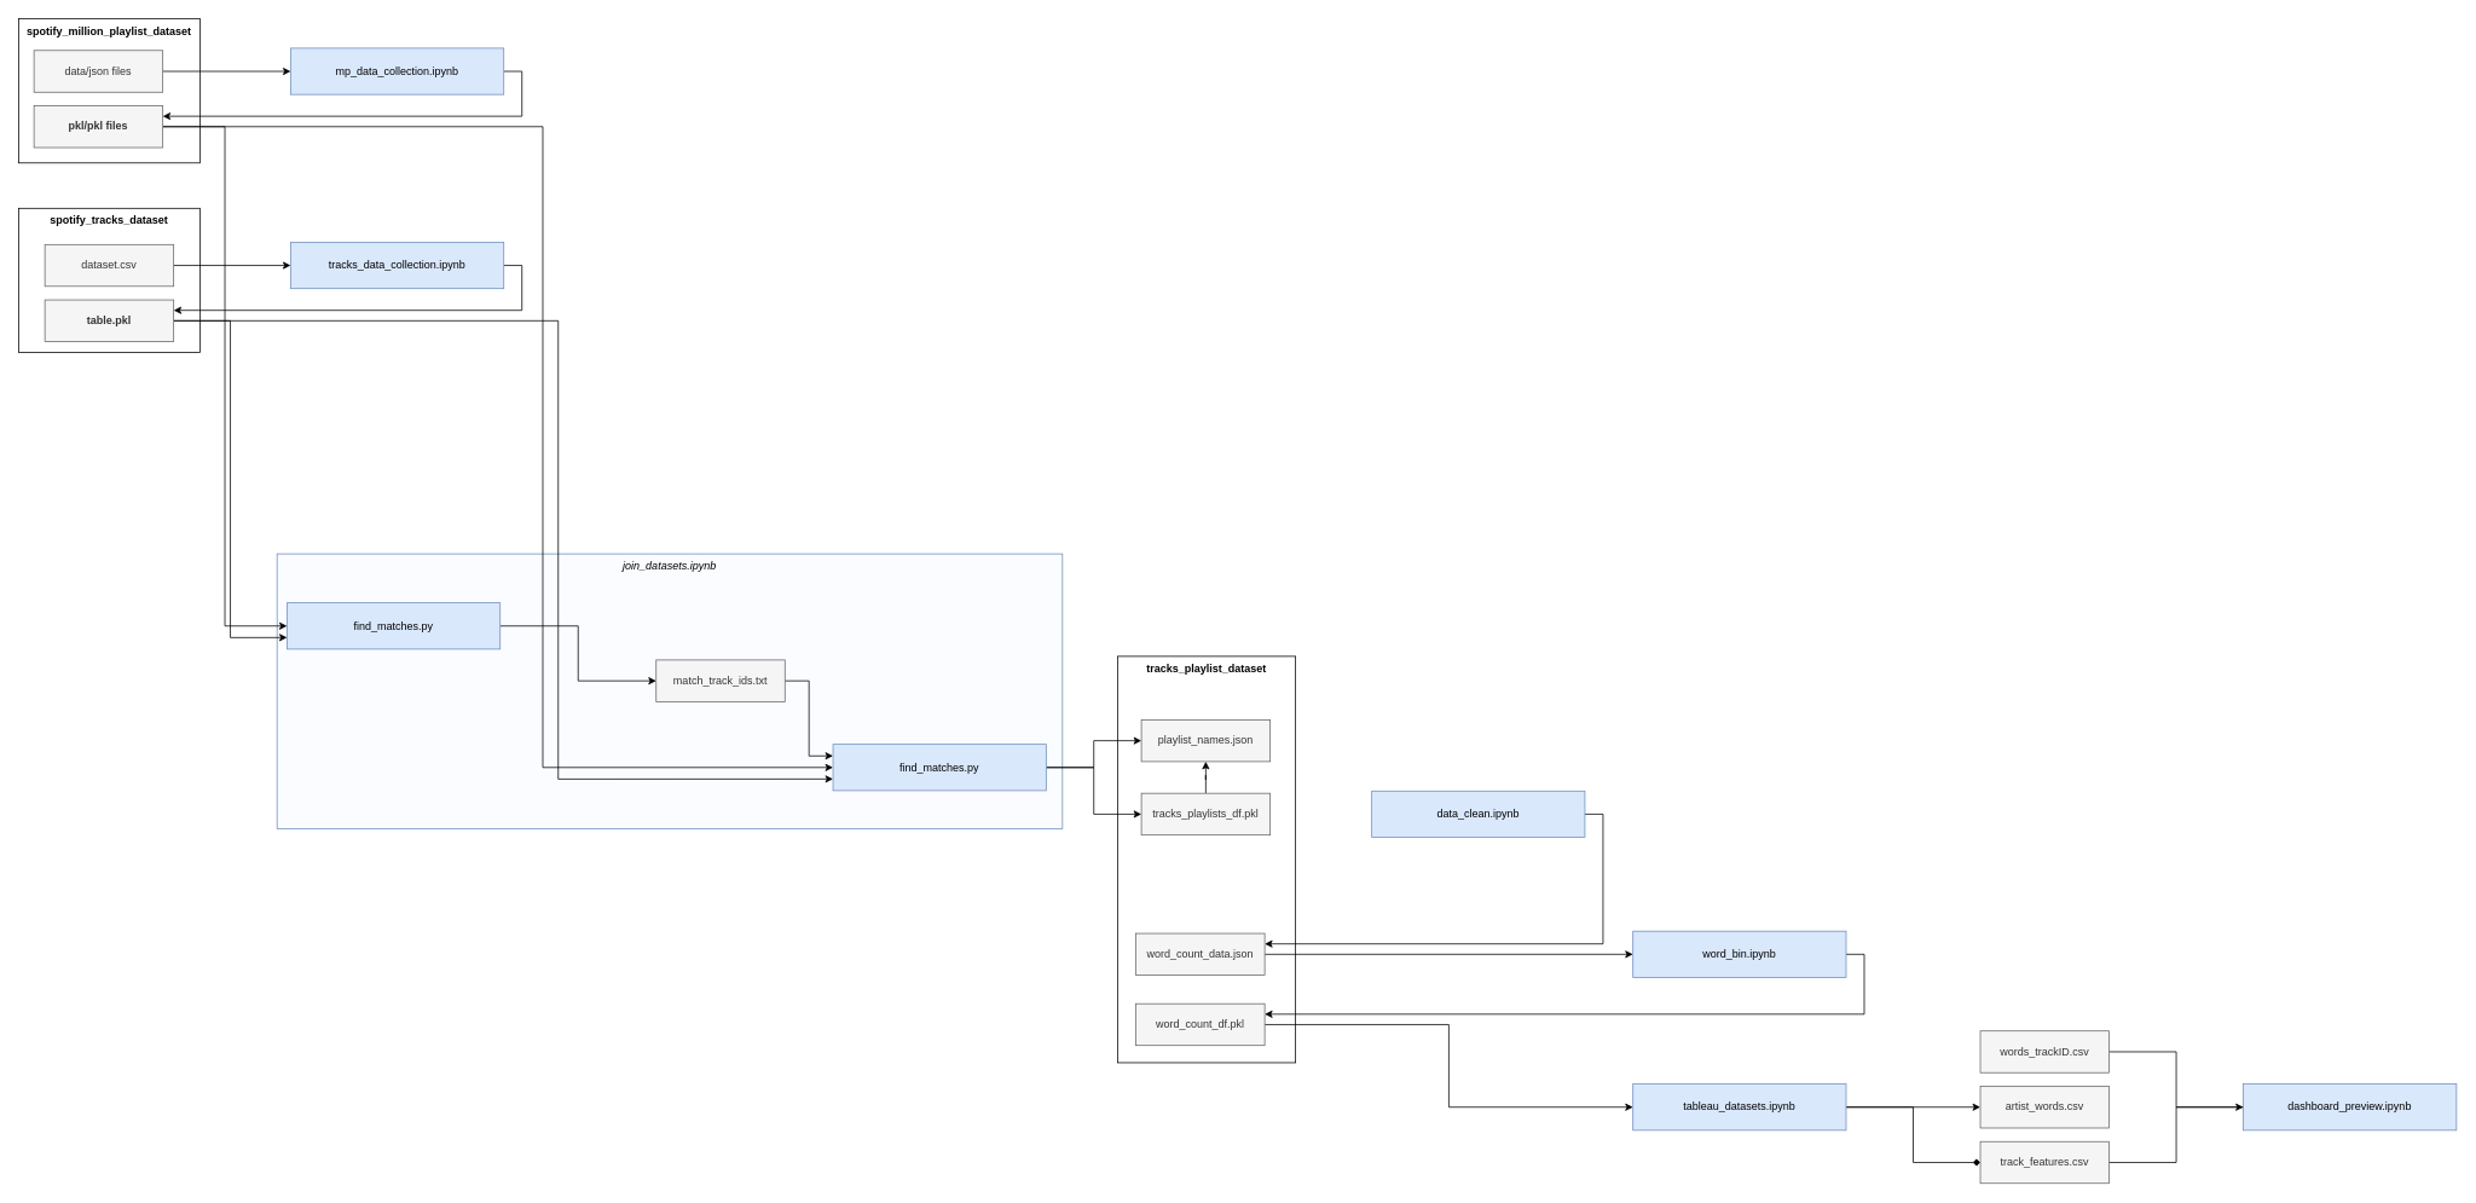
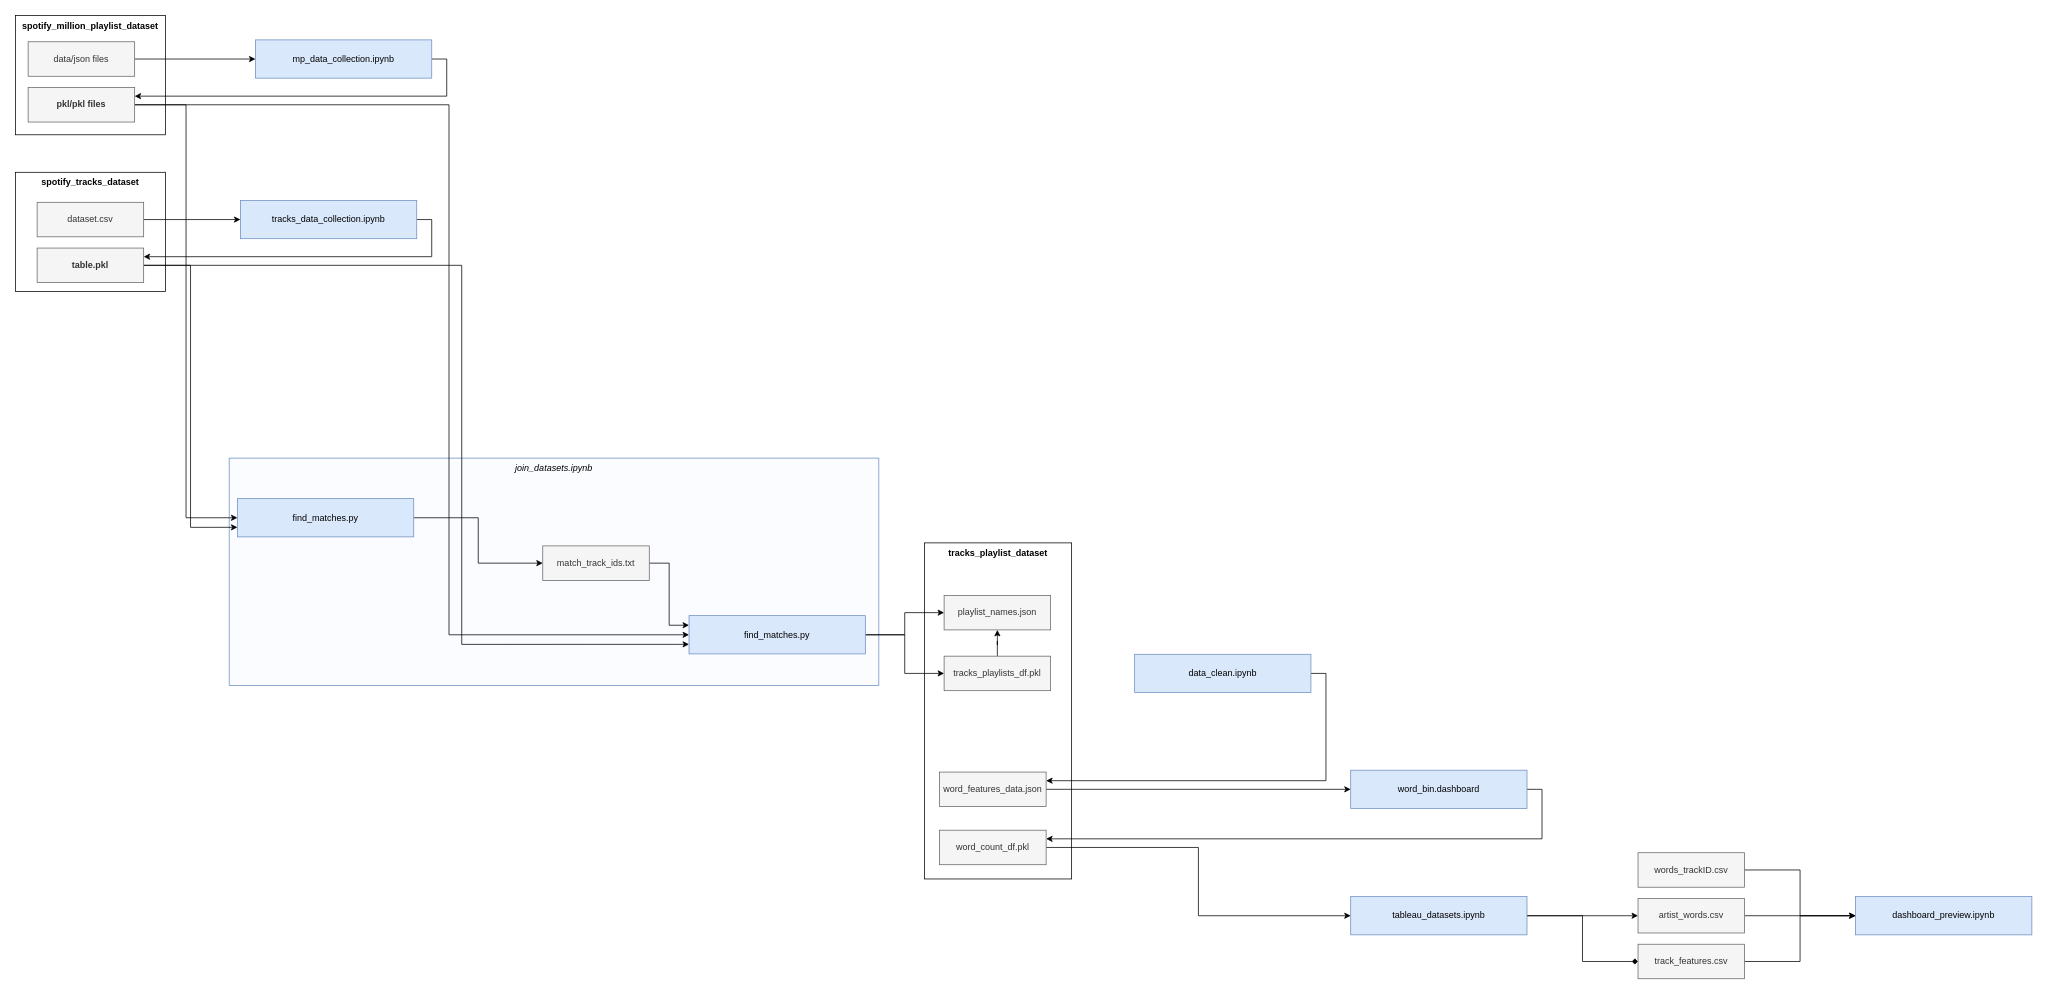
  <mxCell id="0" />
  <mxCell id="1" parent="0" />
  <mxCell id="2" value="join_datasets.ipynb" style="rounded=0;whiteSpace=wrap;html=1;fillColor=#FAFCFF;strokeColor=#6c8ebf;fontStyle=2;verticalAlign=top;" vertex="1" parent="1"><mxGeometry x="305" y="610" width="866" height="303" as="geometry" /></mxCell>
  <mxCell id="3" value="tracks_playlist_dataset" style="rounded=0;whiteSpace=wrap;html=1;verticalAlign=top;fontStyle=1" vertex="1" parent="1"><mxGeometry x="1232" y="723" width="196" height="448" as="geometry" /></mxCell>
  <mxCell id="4" value="spotify_tracks_dataset" style="rounded=0;whiteSpace=wrap;html=1;verticalAlign=top;fontStyle=1" vertex="1" parent="1"><mxGeometry x="20" y="229" width="200" height="159" as="geometry" /></mxCell>
  <mxCell id="5" value="spotify_million_playlist_dataset" style="rounded=0;whiteSpace=wrap;html=1;verticalAlign=top;fontStyle=1" vertex="1" parent="1"><mxGeometry x="20" y="20" width="200" height="159" as="geometry" /></mxCell>
  <mxCell id="6" style="edgeStyle=orthogonalEdgeStyle;rounded=0;orthogonalLoop=1;jettySize=auto;html=1;exitX=1;exitY=0.5;exitDx=0;exitDy=0;entryX=1;entryY=0.25;entryDx=0;entryDy=0;" edge="1" parent="1" source="7" target="12"><mxGeometry relative="1" as="geometry" /></mxCell>
- <mxCell id="7" value="mp_data_collection.ipynb" style="rounded=0;whiteSpace=wrap;html=1;fillColor=#dae8fc;strokeColor=#6c8ebf;" vertex="1" parent="1"><mxGeometry x="320" y="52.5" width="235" height="51" as="geometry" /></mxCell>
+ <mxCell id="7" value="mp_data_collection.ipynb" style="rounded=0;whiteSpace=wrap;html=1;fillColor=#dae8fc;strokeColor=#6c8ebf;" vertex="1" parent="1"><mxGeometry x="340" y="52.5" width="235" height="51" as="geometry" /></mxCell>
  <mxCell id="8" style="edgeStyle=orthogonalEdgeStyle;rounded=0;orthogonalLoop=1;jettySize=auto;html=1;entryX=0;entryY=0.5;entryDx=0;entryDy=0;" edge="1" parent="1" source="9" target="7"><mxGeometry relative="1" as="geometry" /></mxCell>
  <mxCell id="9" value="data/json files" style="rounded=0;whiteSpace=wrap;html=1;fillColor=#f5f5f5;strokeColor=#666666;fontColor=#333333;" vertex="1" parent="1"><mxGeometry x="37" y="55" width="142" height="46" as="geometry" /></mxCell>
  <mxCell id="10" style="edgeStyle=orthogonalEdgeStyle;rounded=0;orthogonalLoop=1;jettySize=auto;html=1;entryX=0;entryY=0.5;entryDx=0;entryDy=0;" edge="1" parent="1" source="12" target="24"><mxGeometry relative="1" as="geometry" /></mxCell>
  <mxCell id="11" style="edgeStyle=orthogonalEdgeStyle;rounded=0;orthogonalLoop=1;jettySize=auto;html=1;entryX=0;entryY=0.5;entryDx=0;entryDy=0;" edge="1" parent="1" source="12" target="29"><mxGeometry relative="1" as="geometry"><Array as="points"><mxPoint x="598" y="139" /><mxPoint x="598" y="845" /></Array></mxGeometry></mxCell>
  <mxCell id="12" value="pkl/pkl files" style="rounded=0;whiteSpace=wrap;html=1;fillColor=#f5f5f5;strokeColor=#666666;fontColor=#333333;fontStyle=1" vertex="1" parent="1"><mxGeometry x="37" y="116" width="142" height="46" as="geometry" /></mxCell>
  <mxCell id="13" style="edgeStyle=orthogonalEdgeStyle;rounded=0;orthogonalLoop=1;jettySize=auto;html=1;entryX=1;entryY=0.25;entryDx=0;entryDy=0;exitX=1;exitY=0.5;exitDx=0;exitDy=0;" edge="1" parent="1" source="14" target="19"><mxGeometry relative="1" as="geometry" /></mxCell>
  <mxCell id="14" value="tracks_data_collection.ipynb" style="rounded=0;whiteSpace=wrap;html=1;fillColor=#dae8fc;strokeColor=#6c8ebf;" vertex="1" parent="1"><mxGeometry x="320" y="266.5" width="235" height="51" as="geometry" /></mxCell>
  <mxCell id="15" style="edgeStyle=orthogonalEdgeStyle;rounded=0;orthogonalLoop=1;jettySize=auto;html=1;entryX=0;entryY=0.5;entryDx=0;entryDy=0;" edge="1" parent="1" source="16" target="14"><mxGeometry relative="1" as="geometry" /></mxCell>
  <mxCell id="16" value="dataset.csv" style="rounded=0;whiteSpace=wrap;html=1;fillColor=#f5f5f5;strokeColor=#666666;fontColor=#333333;" vertex="1" parent="1"><mxGeometry x="49" y="269" width="142" height="46" as="geometry" /></mxCell>
  <mxCell id="17" style="edgeStyle=orthogonalEdgeStyle;rounded=0;orthogonalLoop=1;jettySize=auto;html=1;entryX=0;entryY=0.75;entryDx=0;entryDy=0;" edge="1" parent="1" source="19" target="24"><mxGeometry relative="1" as="geometry" /></mxCell>
  <mxCell id="18" style="edgeStyle=orthogonalEdgeStyle;rounded=0;orthogonalLoop=1;jettySize=auto;html=1;entryX=0;entryY=0.75;entryDx=0;entryDy=0;" edge="1" parent="1" source="19" target="29"><mxGeometry relative="1" as="geometry"><Array as="points"><mxPoint x="615" y="353" /><mxPoint x="615" y="858" /></Array></mxGeometry></mxCell>
  <mxCell id="19" value="table.pkl" style="rounded=0;whiteSpace=wrap;html=1;fillColor=#f5f5f5;strokeColor=#666666;fontColor=#333333;fontStyle=1" vertex="1" parent="1"><mxGeometry x="49" y="330" width="142" height="46" as="geometry" /></mxCell>
  <mxCell id="20" value="playlist_names.json" style="rounded=0;whiteSpace=wrap;html=1;fillColor=#f5f5f5;strokeColor=#666666;fontColor=#333333;" vertex="1" parent="1"><mxGeometry x="1258" y="793" width="142" height="46" as="geometry" /></mxCell>
  <mxCell id="21" style="edgeStyle=orthogonalEdgeStyle;rounded=0;orthogonalLoop=1;jettySize=auto;html=1;" edge="1" parent="1" source="22" target="20"><mxGeometry relative="1" as="geometry" /></mxCell>
  <mxCell id="22" value="tracks_playlists_df.pkl" style="rounded=0;whiteSpace=wrap;html=1;fillColor=#f5f5f5;strokeColor=#666666;fontColor=#333333;" vertex="1" parent="1"><mxGeometry x="1258" y="874" width="142" height="46" as="geometry" /></mxCell>
  <mxCell id="23" style="edgeStyle=orthogonalEdgeStyle;rounded=0;orthogonalLoop=1;jettySize=auto;html=1;entryX=0;entryY=0.5;entryDx=0;entryDy=0;" edge="1" parent="1" source="24" target="26"><mxGeometry relative="1" as="geometry" /></mxCell>
  <mxCell id="24" value="find_matches.py" style="rounded=0;whiteSpace=wrap;html=1;fillColor=#dae8fc;strokeColor=#6c8ebf;" vertex="1" parent="1"><mxGeometry x="316" y="664" width="235" height="51" as="geometry" /></mxCell>
  <mxCell id="25" style="edgeStyle=orthogonalEdgeStyle;rounded=0;orthogonalLoop=1;jettySize=auto;html=1;entryX=0;entryY=0.25;entryDx=0;entryDy=0;" edge="1" parent="1" source="26" target="29"><mxGeometry relative="1" as="geometry" /></mxCell>
  <mxCell id="26" value="match_track_ids.txt" style="rounded=0;whiteSpace=wrap;html=1;fillColor=#f5f5f5;strokeColor=#666666;fontColor=#333333;" vertex="1" parent="1"><mxGeometry x="723" y="727" width="142" height="46" as="geometry" /></mxCell>
  <mxCell id="27" style="edgeStyle=orthogonalEdgeStyle;rounded=0;orthogonalLoop=1;jettySize=auto;html=1;" edge="1" parent="1" source="29" target="20"><mxGeometry relative="1" as="geometry" /></mxCell>
  <mxCell id="28" style="edgeStyle=orthogonalEdgeStyle;rounded=0;orthogonalLoop=1;jettySize=auto;html=1;entryX=0;entryY=0.5;entryDx=0;entryDy=0;" edge="1" parent="1" source="29" target="22"><mxGeometry relative="1" as="geometry" /></mxCell>
  <mxCell id="29" value="find_matches.py" style="rounded=0;whiteSpace=wrap;html=1;fillColor=#dae8fc;strokeColor=#6c8ebf;" vertex="1" parent="1"><mxGeometry x="918" y="820" width="235" height="51" as="geometry" /></mxCell>
  <mxCell id="30" style="edgeStyle=orthogonalEdgeStyle;rounded=0;orthogonalLoop=1;jettySize=auto;html=1;entryX=1;entryY=0.25;entryDx=0;entryDy=0;exitX=1;exitY=0.5;exitDx=0;exitDy=0;" edge="1" parent="1" source="31" target="33"><mxGeometry relative="1" as="geometry" /></mxCell>
  <mxCell id="31" value="data_clean.ipynb" style="rounded=0;whiteSpace=wrap;html=1;fillColor=#dae8fc;strokeColor=#6c8ebf;" vertex="1" parent="1"><mxGeometry x="1512" y="871.5" width="235" height="51" as="geometry" /></mxCell>
  <mxCell id="32" style="edgeStyle=orthogonalEdgeStyle;rounded=0;orthogonalLoop=1;jettySize=auto;html=1;entryX=0;entryY=0.5;entryDx=0;entryDy=0;" edge="1" parent="1" source="33" target="35"><mxGeometry relative="1" as="geometry" /></mxCell>
- <mxCell id="33" value="word_count_data.json" style="rounded=0;whiteSpace=wrap;html=1;fillColor=#f5f5f5;strokeColor=#666666;fontColor=#333333;" vertex="1" parent="1"><mxGeometry x="1252" y="1028.5" width="142" height="46" as="geometry" /></mxCell>
+ <mxCell id="33" value="word_features_data.json" style="rounded=0;whiteSpace=wrap;html=1;fillColor=#f5f5f5;strokeColor=#666666;fontColor=#333333;" vertex="1" parent="1"><mxGeometry x="1252" y="1028.5" width="142" height="46" as="geometry" /></mxCell>
  <mxCell id="34" style="edgeStyle=orthogonalEdgeStyle;rounded=0;orthogonalLoop=1;jettySize=auto;html=1;entryX=1;entryY=0.25;entryDx=0;entryDy=0;exitX=1;exitY=0.5;exitDx=0;exitDy=0;" edge="1" parent="1" source="35" target="37"><mxGeometry relative="1" as="geometry" /></mxCell>
- <mxCell id="35" value="word_bin.ipynb" style="rounded=0;whiteSpace=wrap;html=1;fillColor=#dae8fc;strokeColor=#6c8ebf;" vertex="1" parent="1"><mxGeometry x="1800" y="1026" width="235" height="51" as="geometry" /></mxCell>
+ <mxCell id="35" value="word_bin.dashboard" style="rounded=0;whiteSpace=wrap;html=1;fillColor=#dae8fc;strokeColor=#6c8ebf;" vertex="1" parent="1"><mxGeometry x="1800" y="1026" width="235" height="51" as="geometry" /></mxCell>
  <mxCell id="36" style="edgeStyle=orthogonalEdgeStyle;rounded=0;orthogonalLoop=1;jettySize=auto;html=1;entryX=0;entryY=0.5;entryDx=0;entryDy=0;" edge="1" parent="1" source="37" target="40"><mxGeometry relative="1" as="geometry" /></mxCell>
  <mxCell id="37" value="word_count_df.pkl" style="rounded=0;whiteSpace=wrap;html=1;fillColor=#f5f5f5;strokeColor=#666666;fontColor=#333333;" vertex="1" parent="1"><mxGeometry x="1252" y="1106" width="142" height="46" as="geometry" /></mxCell>
  <mxCell id="38" style="edgeStyle=orthogonalEdgeStyle;rounded=0;orthogonalLoop=1;jettySize=auto;html=1;entryX=0;entryY=0.5;entryDx=0;entryDy=0;" edge="1" parent="1" source="40" target="46"><mxGeometry relative="1" as="geometry" /></mxCell>
  <mxCell id="39" style="edgeStyle=orthogonalEdgeStyle;rounded=0;orthogonalLoop=1;jettySize=auto;html=1;entryX=0;entryY=0.5;entryDx=0;entryDy=0;endArrow=diamond;" edge="1" parent="1" source="40" target="44"><mxGeometry relative="1" as="geometry" /></mxCell>
  <mxCell id="40" value="tableau_datasets.ipynb" style="rounded=0;whiteSpace=wrap;html=1;fillColor=#dae8fc;strokeColor=#6c8ebf;" vertex="1" parent="1"><mxGeometry x="1800" y="1194.5" width="235" height="51" as="geometry" /></mxCell>
  <mxCell id="41" style="edgeStyle=orthogonalEdgeStyle;rounded=0;orthogonalLoop=1;jettySize=auto;html=1;entryX=0;entryY=0.5;entryDx=0;entryDy=0;" edge="1" parent="1" source="42" target="47"><mxGeometry relative="1" as="geometry" /></mxCell>
  <mxCell id="42" value="words_trackID.csv" style="rounded=0;whiteSpace=wrap;html=1;fillColor=#f5f5f5;strokeColor=#666666;fontColor=#333333;" vertex="1" parent="1"><mxGeometry x="2183" y="1136" width="142" height="46" as="geometry" /></mxCell>
  <mxCell id="43" style="edgeStyle=orthogonalEdgeStyle;rounded=0;orthogonalLoop=1;jettySize=auto;html=1;entryX=0;entryY=0.5;entryDx=0;entryDy=0;endArrow=none;" edge="1" parent="1" source="44" target="47"><mxGeometry relative="1" as="geometry" /></mxCell>
  <mxCell id="44" value="track_features.csv" style="rounded=0;whiteSpace=wrap;html=1;fillColor=#f5f5f5;strokeColor=#666666;fontColor=#333333;" vertex="1" parent="1"><mxGeometry x="2183" y="1258" width="142" height="46" as="geometry" /></mxCell>
+ <mxCell id="45" style="edgeStyle=orthogonalEdgeStyle;rounded=0;orthogonalLoop=1;jettySize=auto;html=1;entryX=0;entryY=0.5;entryDx=0;entryDy=0;" edge="1" parent="1" source="46" target="47"><mxGeometry relative="1" as="geometry" /></mxCell>
  <mxCell id="46" value="artist_words.csv" style="rounded=0;whiteSpace=wrap;html=1;fillColor=#f5f5f5;strokeColor=#666666;fontColor=#333333;" vertex="1" parent="1"><mxGeometry x="2183" y="1197" width="142" height="46" as="geometry" /></mxCell>
  <mxCell id="47" value="dashboard_preview.ipynb" style="rounded=0;whiteSpace=wrap;html=1;fillColor=#dae8fc;strokeColor=#6c8ebf;" vertex="1" parent="1"><mxGeometry x="2473" y="1194.5" width="235" height="51" as="geometry" /></mxCell>
